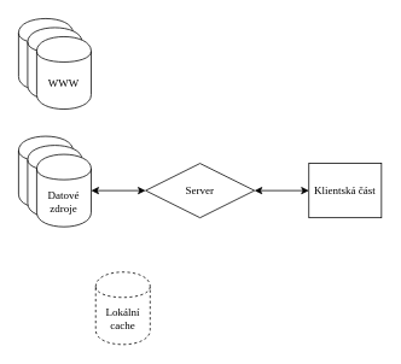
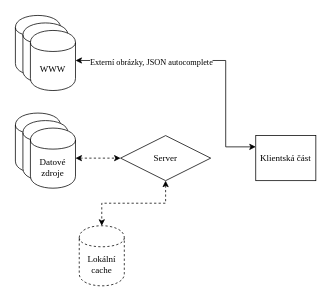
  <mxCell id="0" />
  <mxCell id="1" parent="0" />
  <mxCell id="2" value="" style="shape=cylinder;whiteSpace=wrap;html=1;boundedLbl=1;backgroundOutline=1;fontFamily=CMU Sans Serif Roman;" vertex="1" parent="1"><mxGeometry x="20" y="20" width="60" height="80" as="geometry" /></mxCell>
  <mxCell id="3" value="" style="shape=cylinder;whiteSpace=wrap;html=1;boundedLbl=1;backgroundOutline=1;fontFamily=CMU Sans Serif Roman;" vertex="1" parent="1"><mxGeometry x="30" y="30" width="60" height="80" as="geometry" /></mxCell>
  <mxCell id="4" value="" style="shape=cylinder;whiteSpace=wrap;html=1;boundedLbl=1;backgroundOutline=1;fontFamily=CMU Sans Serif Roman;" vertex="1" parent="1"><mxGeometry x="20" y="150" width="60" height="80" as="geometry" /></mxCell>
+ <mxCell id="5" style="edgeStyle=orthogonalEdgeStyle;rounded=0;orthogonalLoop=1;jettySize=auto;html=1;exitX=0;exitY=0.25;exitDx=0;exitDy=0;entryX=1;entryY=0.5;entryDx=0;entryDy=0;startArrow=classic;startFill=1;fontFamily=CMU Sans Serif Roman;" edge="1" parent="1" source="7" target="14"><mxGeometry relative="1" as="geometry"><Array as="points"><mxPoint x="300" y="195" /><mxPoint x="300" y="80" /></Array></mxGeometry></mxCell>
+ <mxCell id="6" value="Externí obrázky, JSON autocomplete" style="edgeLabel;html=1;align=center;verticalAlign=middle;resizable=0;points=[];fontFamily=CMU Sans Serif Roman;" vertex="1" connectable="0" parent="5"><mxGeometry x="0.12" y="1" relative="1" as="geometry"><mxPoint x="-56" as="offset" /></mxGeometry></mxCell>
  <mxCell id="7" value="Klientská část" style="rounded=0;whiteSpace=wrap;html=1;fontFamily=CMU Sans Serif Roman;" vertex="1" parent="1"><mxGeometry x="340" y="180" width="80" height="60" as="geometry" /></mxCell>
+ <mxCell id="8" style="edgeStyle=orthogonalEdgeStyle;rounded=0;orthogonalLoop=1;jettySize=auto;html=1;exitX=0.5;exitY=1;exitDx=0;exitDy=0;entryX=0.5;entryY=0;entryDx=0;entryDy=0;startArrow=classic;startFill=1;fontFamily=CMU Sans Serif Roman;dashed=1;" edge="1" parent="1" source="9" target="15"><mxGeometry relative="1" as="geometry" /></mxCell>
  <mxCell id="9" value="Server" style="rhombus;whiteSpace=wrap;html=1;fontFamily=CMU Sans Serif Roman;" vertex="1" parent="1"><mxGeometry x="160" y="180" width="120" height="60" as="geometry" /></mxCell>
  <mxCell id="10" value="" style="shape=cylinder;whiteSpace=wrap;html=1;boundedLbl=1;backgroundOutline=1;fontFamily=CMU Sans Serif Roman;" vertex="1" parent="1"><mxGeometry x="30" y="160" width="60" height="80" as="geometry" /></mxCell>
- <mxCell id="11" style="rounded=0;orthogonalLoop=1;jettySize=auto;html=1;exitX=1;exitY=0.5;exitDx=0;exitDy=0;startArrow=classic;startFill=1;fontFamily=CMU Sans Serif Roman;" edge="1" parent="1" source="12" target="9"><mxGeometry relative="1" as="geometry" /></mxCell>
+ <mxCell id="11" style="rounded=0;orthogonalLoop=1;jettySize=auto;html=1;exitX=1;exitY=0.5;exitDx=0;exitDy=0;startArrow=classic;startFill=1;fontFamily=CMU Sans Serif Roman;dashed=1;" edge="1" parent="1" source="12" target="9"><mxGeometry relative="1" as="geometry" /></mxCell>
  <mxCell id="12" value="Datové zdroje" style="shape=cylinder;whiteSpace=wrap;html=1;boundedLbl=1;backgroundOutline=1;fontFamily=CMU Sans Serif Roman;" vertex="1" parent="1"><mxGeometry x="40" y="170" width="60" height="80" as="geometry" /></mxCell>
- <mxCell id="13" value="" style="endArrow=classic;startArrow=classic;html=1;exitX=1;exitY=0.5;exitDx=0;exitDy=0;entryX=0;entryY=0.5;entryDx=0;entryDy=0;fontFamily=CMU Sans Serif Roman;" edge="1" parent="1" source="9" target="7"><mxGeometry width="50" height="50" relative="1" as="geometry"><mxPoint x="390" y="290" as="sourcePoint" /><mxPoint x="440" y="240" as="targetPoint" /></mxGeometry></mxCell>
  <mxCell id="14" value="WWW" style="shape=cylinder;whiteSpace=wrap;html=1;boundedLbl=1;backgroundOutline=1;fontFamily=CMU Sans Serif Roman;" vertex="1" parent="1"><mxGeometry x="40" y="40" width="60" height="80" as="geometry" /></mxCell>
  <mxCell id="15" value="Lokální cache" style="shape=cylinder;whiteSpace=wrap;html=1;boundedLbl=1;backgroundOutline=1;fontFamily=CMU Sans Serif Roman;dashed=1;" vertex="1" parent="1"><mxGeometry x="105" y="300" width="60" height="80" as="geometry" /></mxCell>
